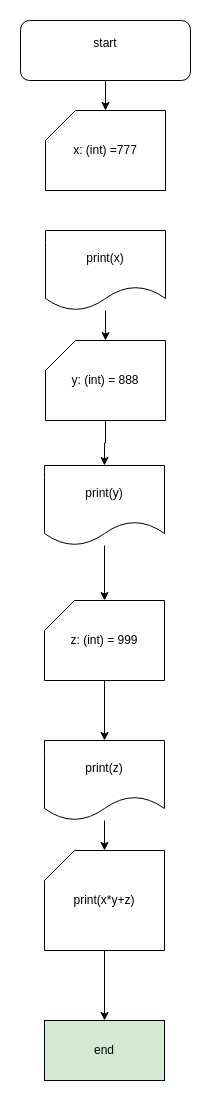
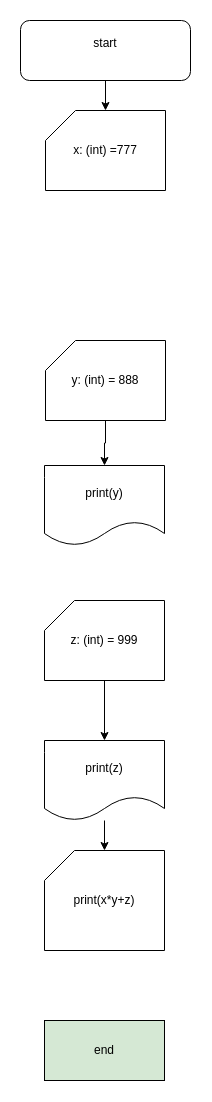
  <mxCell id="0" />
  <mxCell id="1" parent="0" />
  <mxCell id="2" value="" style="edgeStyle=orthogonalEdgeStyle;rounded=0;orthogonalLoop=1;jettySize=auto;html=1;" edge="1" parent="1" source="3" target="4"><mxGeometry relative="1" as="geometry" /></mxCell>
  <mxCell id="3" value="start&lt;div&gt;&lt;br&gt;&lt;/div&gt;" style="rounded=1;whiteSpace=wrap;html=1;" vertex="1" parent="1"><mxGeometry x="20" y="20" width="170" height="60" as="geometry" /></mxCell>
  <mxCell id="4" value="x: (int) =777" style="shape=card;whiteSpace=wrap;html=1;" vertex="1" parent="1"><mxGeometry x="45" y="110" width="120" height="80" as="geometry" /></mxCell>
  <mxCell id="5" value="" style="edgeStyle=orthogonalEdgeStyle;rounded=0;orthogonalLoop=1;jettySize=auto;html=1;" edge="1" parent="1" source="6" target="10"><mxGeometry relative="1" as="geometry" /></mxCell>
  <mxCell id="6" value="y: (int) = 888" style="shape=card;whiteSpace=wrap;html=1;" vertex="1" parent="1"><mxGeometry x="45" y="340" width="120" height="80" as="geometry" /></mxCell>
- <mxCell id="7" value="" style="edgeStyle=orthogonalEdgeStyle;rounded=0;orthogonalLoop=1;jettySize=auto;html=1;" edge="1" parent="1" source="8" target="6"><mxGeometry relative="1" as="geometry" /></mxCell>
- <mxCell id="8" value="print(x)" style="shape=document;whiteSpace=wrap;html=1;boundedLbl=1;" vertex="1" parent="1"><mxGeometry x="45" y="230" width="120" height="80" as="geometry" /></mxCell>
- <mxCell id="9" value="" style="edgeStyle=orthogonalEdgeStyle;rounded=0;orthogonalLoop=1;jettySize=auto;html=1;" edge="1" parent="1" source="10" target="12"><mxGeometry relative="1" as="geometry" /></mxCell>
  <mxCell id="10" value="print(y)" style="shape=document;whiteSpace=wrap;html=1;boundedLbl=1;" vertex="1" parent="1"><mxGeometry x="44" y="465" width="120" height="80" as="geometry" /></mxCell>
  <mxCell id="11" value="" style="edgeStyle=orthogonalEdgeStyle;rounded=0;orthogonalLoop=1;jettySize=auto;html=1;" edge="1" parent="1" source="12" target="14"><mxGeometry relative="1" as="geometry" /></mxCell>
  <mxCell id="12" value="z: (int) = 999" style="shape=card;whiteSpace=wrap;html=1;" vertex="1" parent="1"><mxGeometry x="44" y="600" width="120" height="80" as="geometry" /></mxCell>
  <mxCell id="13" value="" style="edgeStyle=orthogonalEdgeStyle;rounded=0;orthogonalLoop=1;jettySize=auto;html=1;" edge="1" parent="1" source="14" target="16"><mxGeometry relative="1" as="geometry" /></mxCell>
  <mxCell id="14" value="print(z)" style="shape=document;whiteSpace=wrap;html=1;boundedLbl=1;" vertex="1" parent="1"><mxGeometry x="44" y="740" width="120" height="80" as="geometry" /></mxCell>
- <mxCell id="15" value="" style="edgeStyle=orthogonalEdgeStyle;rounded=0;orthogonalLoop=1;jettySize=auto;html=1;" edge="1" parent="1" source="16" target="17"><mxGeometry relative="1" as="geometry" /></mxCell>
  <mxCell id="16" value="print(x*y+z)" style="shape=card;whiteSpace=wrap;html=1;" vertex="1" parent="1"><mxGeometry x="44" y="850" width="120" height="100" as="geometry" /></mxCell>
  <mxCell id="17" value="end" style="whiteSpace=wrap;html=1;fillColor=#d5e8d4;" vertex="1" parent="1"><mxGeometry x="44" y="1020" width="120" height="60" as="geometry" /></mxCell>
